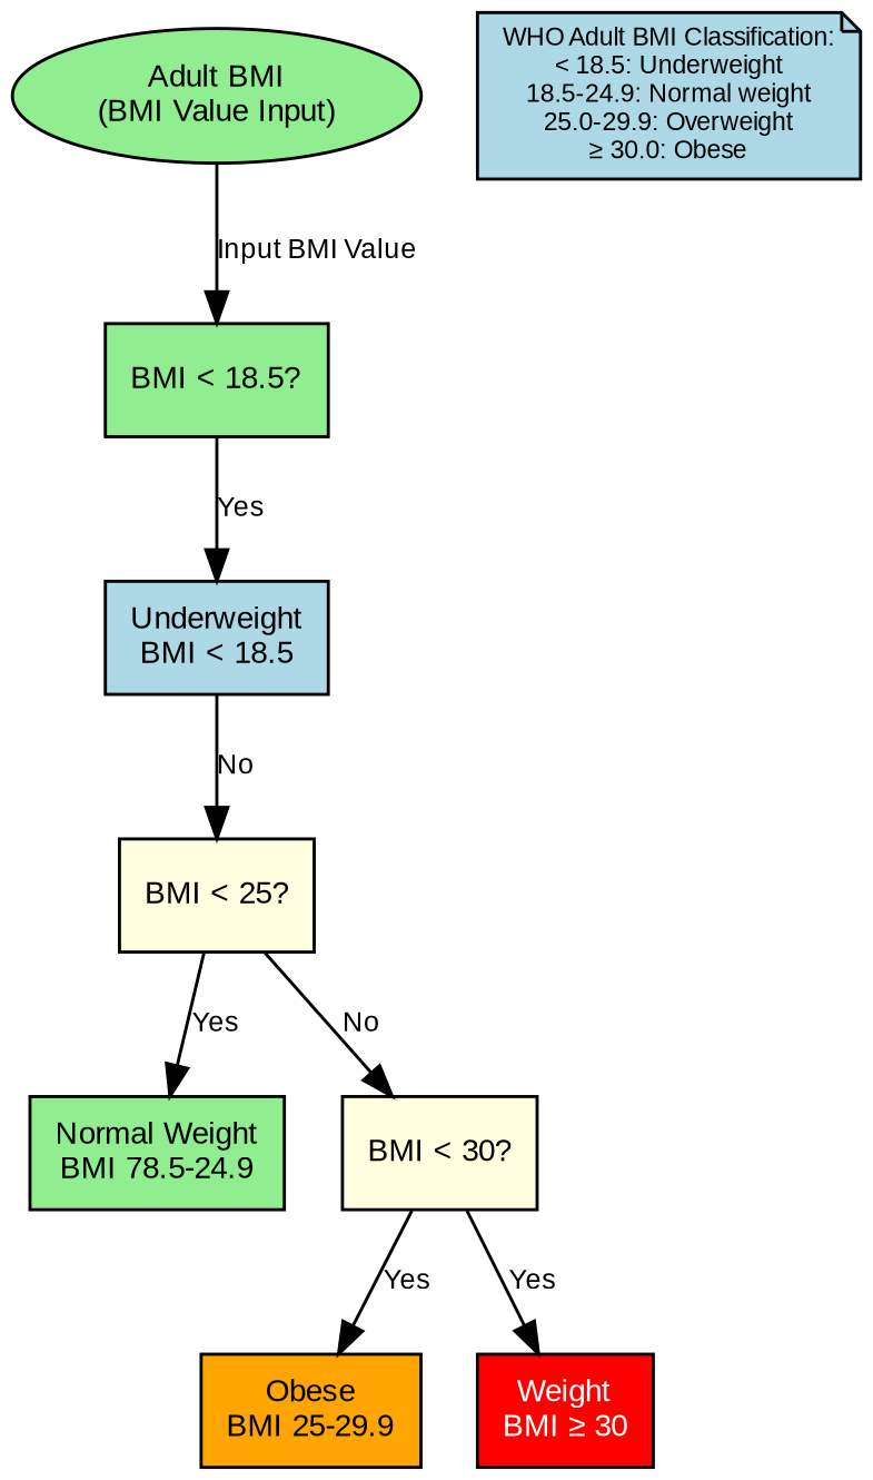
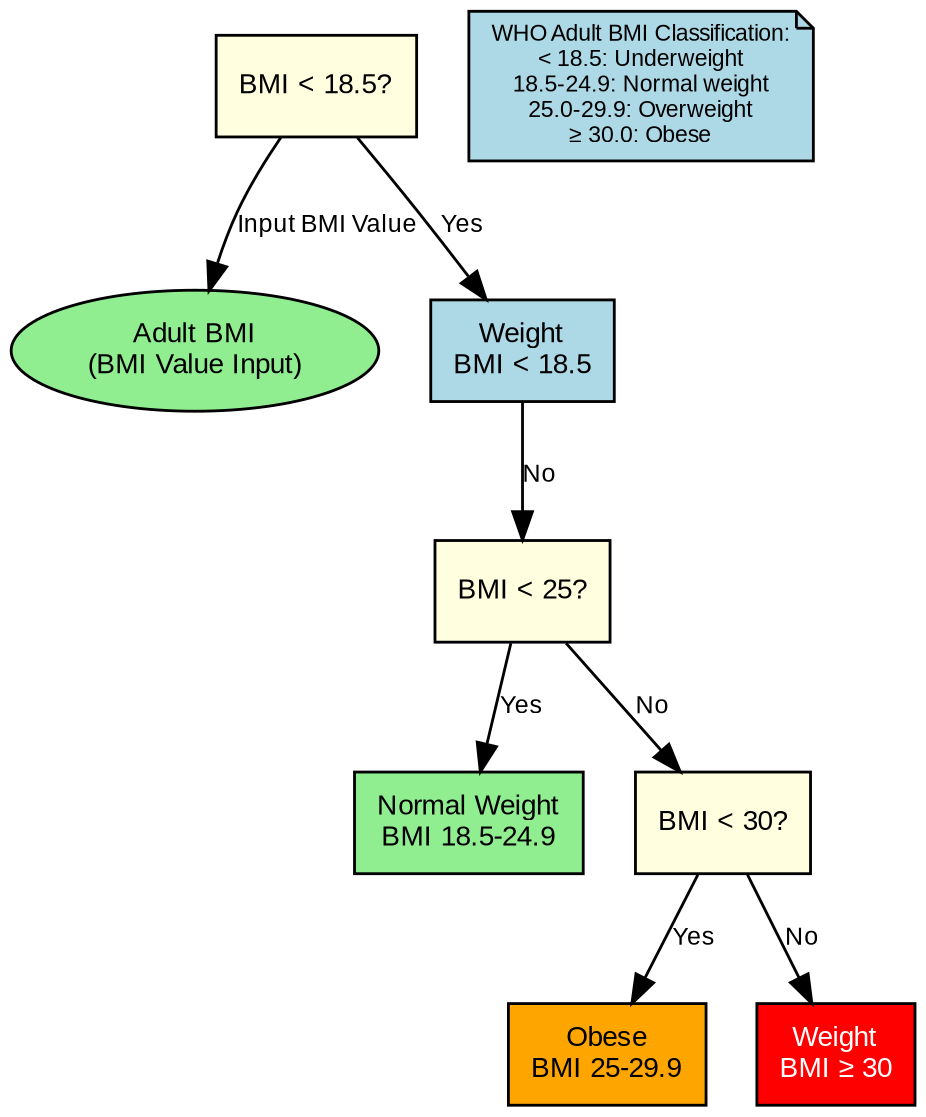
  digraph {
    bgcolor=white
    fontname=Arial
    fontsize=12
    rankdir=TB
    node [fillcolor=lightyellow fontname=Arial fontsize=10 shape=box style=filled]
    edge [fontname=Arial fontsize=9 labeldistance=2]
    n1 [fillcolor=lightgreen label="Adult BMI\n(BMI Value Input)" shape=ellipse]
-   n2 [fillcolor=lightgreen label="BMI < 18.5?"]
-   n3 [fillcolor=lightblue label="Underweight\nBMI < 18.5"]
+   n2 [label="BMI < 18.5?"]
+   n3 [fillcolor=lightblue label="Weight\nBMI < 18.5"]
    n4 [label="BMI < 25?"]
-   n5 [fillcolor=lightgreen label="Normal Weight\nBMI 78.5-24.9"]
+   n5 [fillcolor=lightgreen label="Normal Weight\nBMI 18.5-24.9"]
    n6 [label="BMI < 30?"]
    n7 [fillcolor=orange label="Obese\nBMI 25-29.9"]
    n8 [fillcolor=red fontcolor=white label="Weight\nBMI ≥ 30"]
    n9 [fillcolor=lightblue fontsize=8 label="WHO Adult BMI Classification:\n< 18.5: Underweight\n18.5-24.9: Normal weight\n25.0-29.9: Overweight\n≥ 30.0: Obese" shape=note]
-   n1 -> n2 [label="Input BMI Value"]
+   n2 -> n1 [label="Input BMI Value"]
    n2 -> n3 [label=Yes]
    n3 -> n4 [label=No]
    n4 -> n5 [label=Yes]
    n4 -> n6 [label=No]
    n6 -> n7 [label=Yes]
-   n6 -> n8 [label=Yes]
+   n6 -> n8 [label=No]
  }
